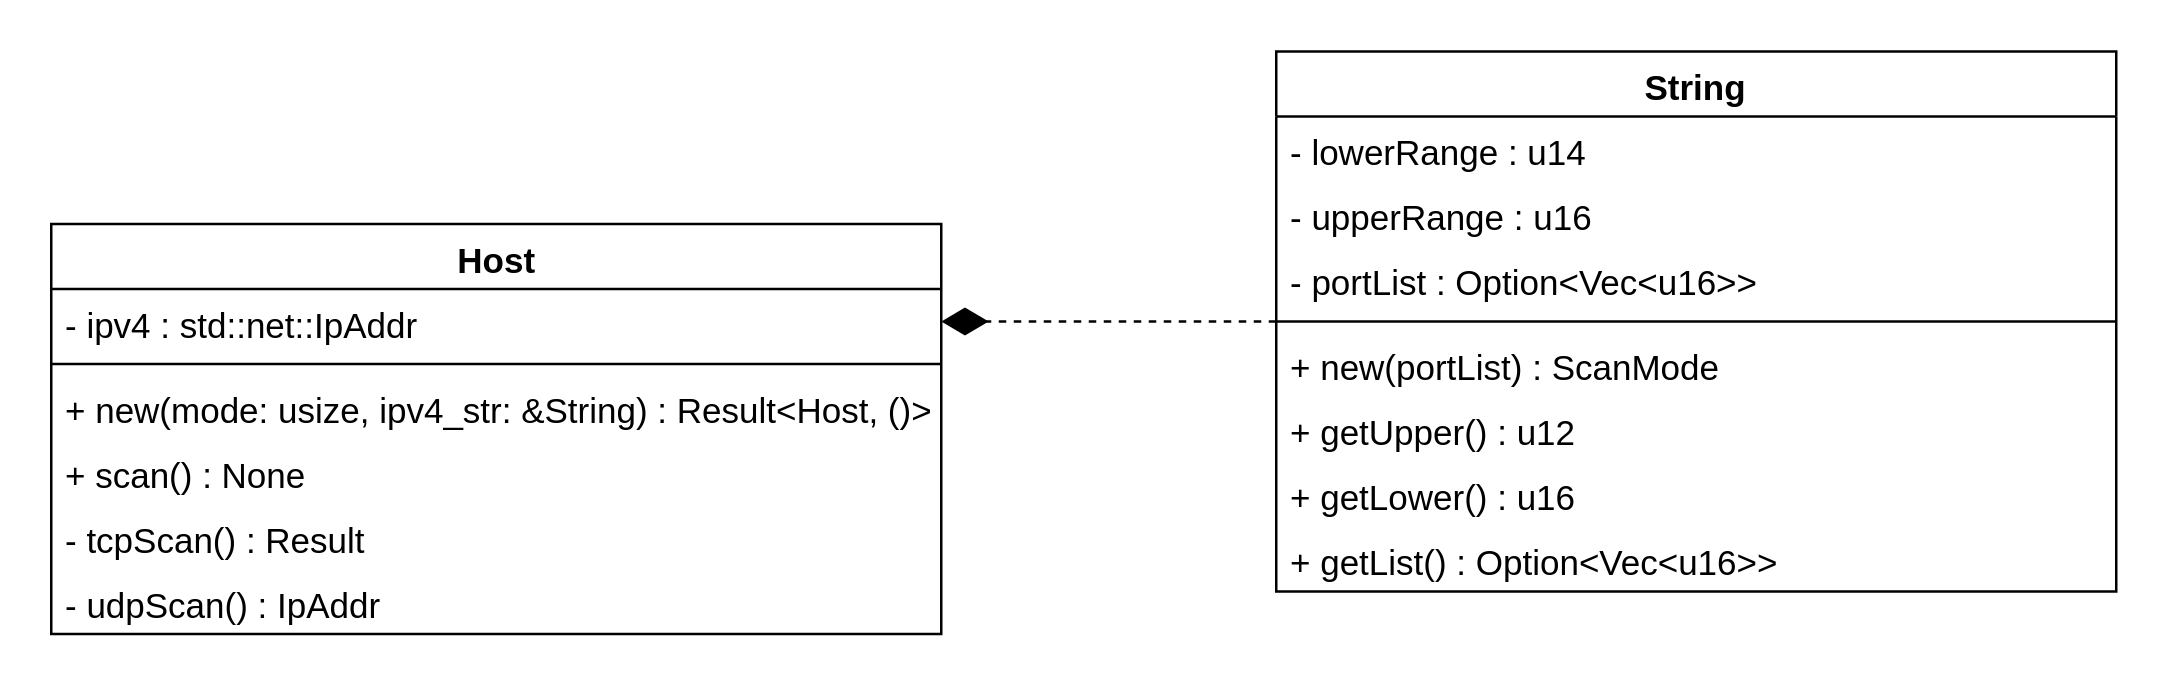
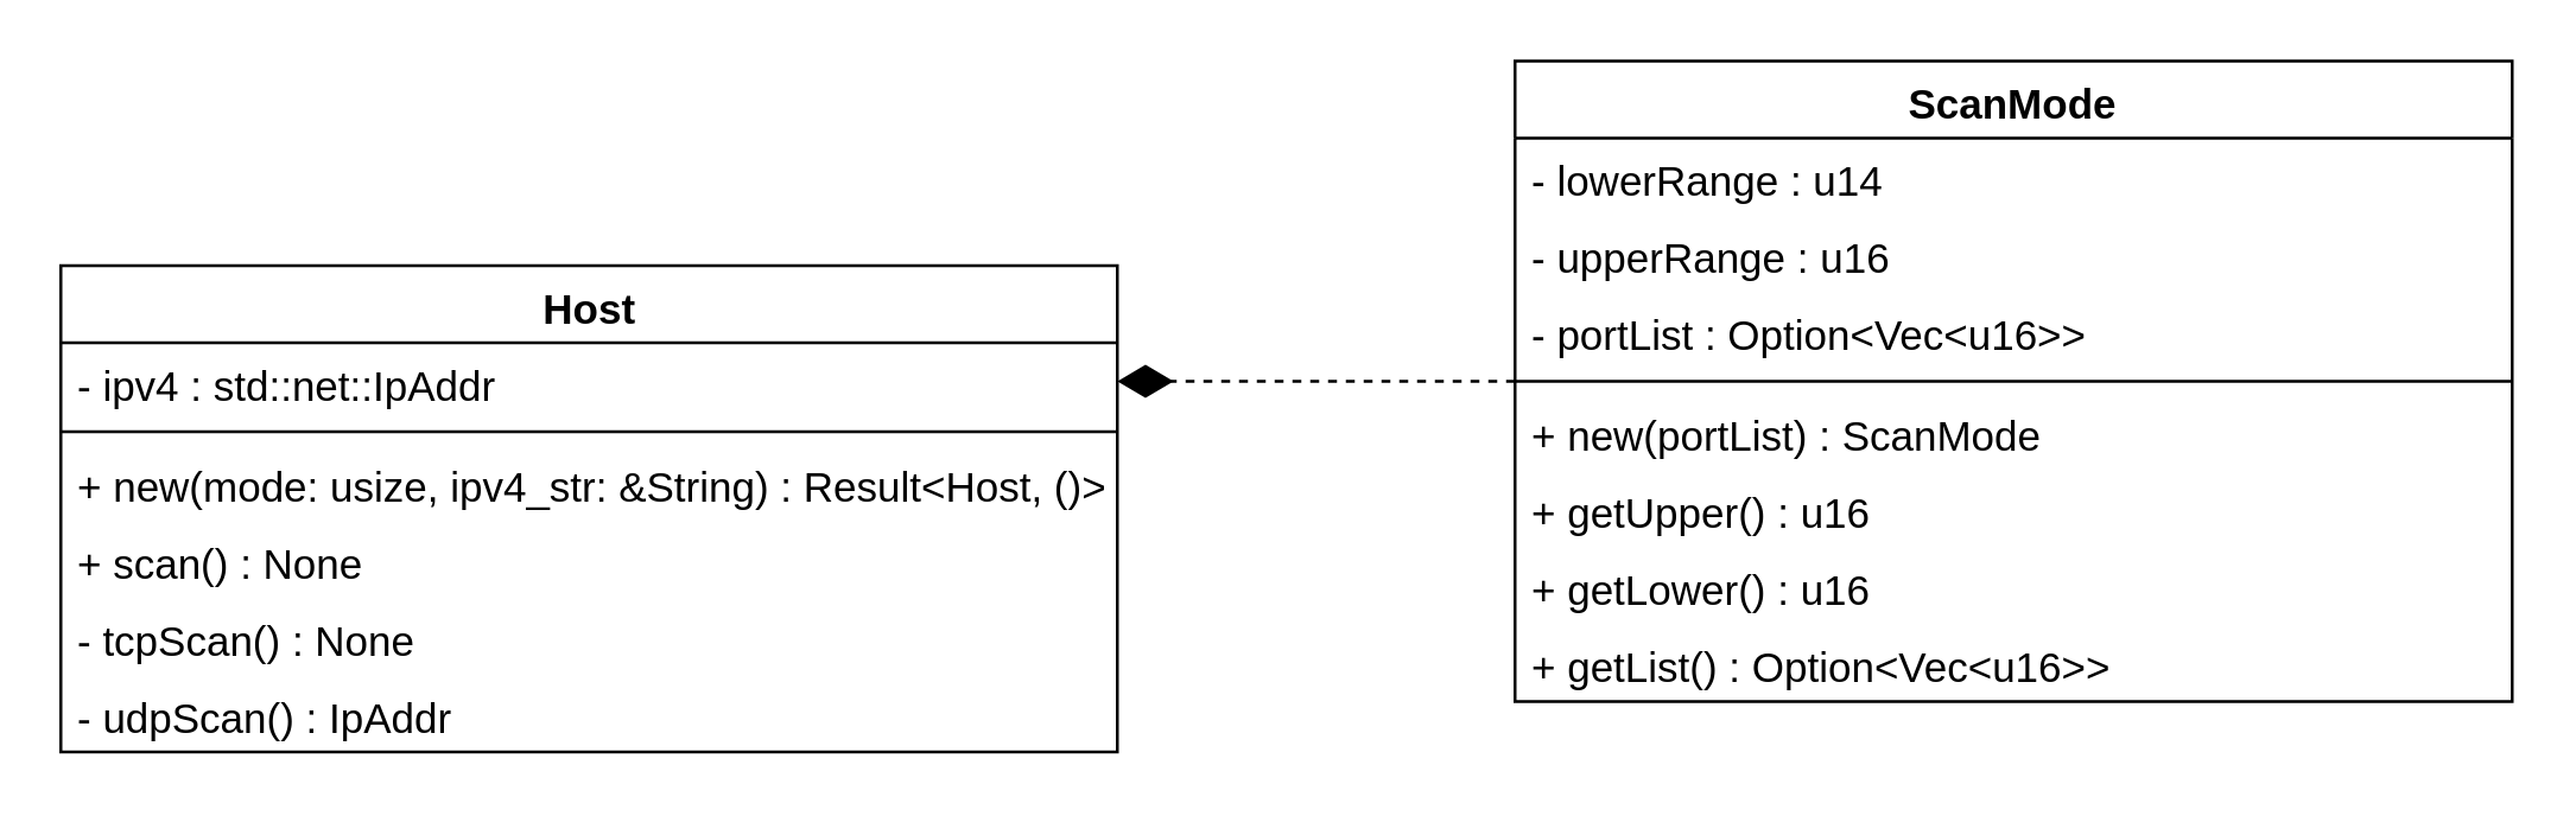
  <mxCell id="0" />
  <mxCell id="1" parent="0" />
  <mxCell id="2" value="Host" style="swimlane;fontStyle=1;align=center;verticalAlign=top;childLayout=stackLayout;horizontal=1;startSize=26;horizontalStack=0;resizeParent=1;resizeParentMax=0;resizeLast=0;collapsible=1;marginBottom=0;strokeColor=default;fontFamily=Helvetica;fontSize=14;fontColor=default;fillColor=none;html=1;" parent="1" vertex="1"><mxGeometry x="20" y="89" width="356" height="164" as="geometry" /></mxCell>
  <mxCell id="3" value="- ipv4 : std::net::IpAddr" style="text;strokeColor=none;fillColor=none;align=left;verticalAlign=top;spacingLeft=4;spacingRight=4;overflow=hidden;rotatable=0;points=[[0,0.5],[1,0.5]];portConstraint=eastwest;fontFamily=Helvetica;fontSize=14;fontColor=default;startSize=26;html=1;" parent="2" vertex="1"><mxGeometry y="26" width="356" height="26" as="geometry" /></mxCell>
  <mxCell id="4" value="" style="line;strokeWidth=1;fillColor=none;align=left;verticalAlign=middle;spacingTop=-1;spacingLeft=3;spacingRight=3;rotatable=0;labelPosition=right;points=[];portConstraint=eastwest;strokeColor=inherit;fontFamily=Helvetica;fontSize=14;fontColor=default;startSize=26;html=1;" parent="2" vertex="1"><mxGeometry y="52" width="356" height="8" as="geometry" /></mxCell>
  <mxCell id="5" value="+ new(mode: usize, ipv4_str: &amp;amp;String) : Result&amp;lt;Host, ()&amp;gt;" style="text;strokeColor=none;fillColor=none;align=left;verticalAlign=top;spacingLeft=4;spacingRight=4;overflow=hidden;rotatable=0;points=[[0,0.5],[1,0.5]];portConstraint=eastwest;fontFamily=Helvetica;fontSize=14;fontColor=default;startSize=26;html=1;" parent="2" vertex="1"><mxGeometry y="60" width="356" height="26" as="geometry" /></mxCell>
  <mxCell id="6" value="+ scan() : None" style="text;strokeColor=none;fillColor=none;align=left;verticalAlign=top;spacingLeft=4;spacingRight=4;overflow=hidden;rotatable=0;points=[[0,0.5],[1,0.5]];portConstraint=eastwest;fontFamily=Helvetica;fontSize=14;fontColor=default;startSize=26;html=1;" parent="2" vertex="1"><mxGeometry y="86" width="356" height="26" as="geometry" /></mxCell>
- <mxCell id="7" value="- tcpScan() : Result" style="text;strokeColor=none;fillColor=none;align=left;verticalAlign=top;spacingLeft=4;spacingRight=4;overflow=hidden;rotatable=0;points=[[0,0.5],[1,0.5]];portConstraint=eastwest;fontFamily=Helvetica;fontSize=14;fontColor=default;startSize=26;html=1;" parent="2" vertex="1"><mxGeometry y="112" width="356" height="26" as="geometry" /></mxCell>
+ <mxCell id="7" value="- tcpScan() : None" style="text;strokeColor=none;fillColor=none;align=left;verticalAlign=top;spacingLeft=4;spacingRight=4;overflow=hidden;rotatable=0;points=[[0,0.5],[1,0.5]];portConstraint=eastwest;fontFamily=Helvetica;fontSize=14;fontColor=default;startSize=26;html=1;" parent="2" vertex="1"><mxGeometry y="112" width="356" height="26" as="geometry" /></mxCell>
  <mxCell id="8" value="- udpScan() : IpAddr" style="text;strokeColor=none;fillColor=none;align=left;verticalAlign=top;spacingLeft=4;spacingRight=4;overflow=hidden;rotatable=0;points=[[0,0.5],[1,0.5]];portConstraint=eastwest;fontFamily=Helvetica;fontSize=14;fontColor=default;startSize=26;html=1;" parent="2" vertex="1"><mxGeometry y="138" width="356" height="26" as="geometry" /></mxCell>
  <mxCell id="9" style="edgeStyle=none;html=1;entryX=1;entryY=0.5;entryDx=0;entryDy=0;endArrow=diamondThin;endFill=1;endSize=16;fontSize=14;dashed=1;" parent="1" source="10" target="3" edge="1"><mxGeometry relative="1" as="geometry" /></mxCell>
- <mxCell id="10" value="String" style="swimlane;fontStyle=1;align=center;verticalAlign=top;childLayout=stackLayout;horizontal=1;startSize=26;horizontalStack=0;resizeParent=1;resizeParentMax=0;resizeLast=0;collapsible=1;marginBottom=0;fontSize=14;" parent="1" vertex="1"><mxGeometry x="510" y="20" width="336" height="216" as="geometry" /></mxCell>
+ <mxCell id="10" value="ScanMode" style="swimlane;fontStyle=1;align=center;verticalAlign=top;childLayout=stackLayout;horizontal=1;startSize=26;horizontalStack=0;resizeParent=1;resizeParentMax=0;resizeLast=0;collapsible=1;marginBottom=0;fontSize=14;" parent="1" vertex="1"><mxGeometry x="510" y="20" width="336" height="216" as="geometry" /></mxCell>
  <mxCell id="11" value="- lowerRange : u14" style="text;strokeColor=none;fillColor=none;align=left;verticalAlign=top;spacingLeft=4;spacingRight=4;overflow=hidden;rotatable=0;points=[[0,0.5],[1,0.5]];portConstraint=eastwest;fontSize=14;" parent="10" vertex="1"><mxGeometry y="26" width="336" height="26" as="geometry" /></mxCell>
  <mxCell id="12" value="- upperRange : u16" style="text;strokeColor=none;fillColor=none;align=left;verticalAlign=top;spacingLeft=4;spacingRight=4;overflow=hidden;rotatable=0;points=[[0,0.5],[1,0.5]];portConstraint=eastwest;fontSize=14;" parent="10" vertex="1"><mxGeometry y="52" width="336" height="26" as="geometry" /></mxCell>
  <mxCell id="13" value="- portList : Option&lt;Vec&lt;u16&gt;&gt;" style="text;strokeColor=none;fillColor=none;align=left;verticalAlign=top;spacingLeft=4;spacingRight=4;overflow=hidden;rotatable=0;points=[[0,0.5],[1,0.5]];portConstraint=eastwest;fontSize=14;" parent="10" vertex="1"><mxGeometry y="78" width="336" height="26" as="geometry" /></mxCell>
  <mxCell id="14" value="" style="line;strokeWidth=1;fillColor=none;align=left;verticalAlign=middle;spacingTop=-1;spacingLeft=3;spacingRight=3;rotatable=0;labelPosition=right;points=[];portConstraint=eastwest;strokeColor=inherit;fontSize=14;" parent="10" vertex="1"><mxGeometry y="104" width="336" height="8" as="geometry" /></mxCell>
  <mxCell id="15" value="+ new(portList) : ScanMode" style="text;strokeColor=none;fillColor=none;align=left;verticalAlign=top;spacingLeft=4;spacingRight=4;overflow=hidden;rotatable=0;points=[[0,0.5],[1,0.5]];portConstraint=eastwest;fontSize=14;" parent="10" vertex="1"><mxGeometry y="112" width="336" height="26" as="geometry" /></mxCell>
- <mxCell id="16" value="+ getUpper() : u12" style="text;strokeColor=none;fillColor=none;align=left;verticalAlign=top;spacingLeft=4;spacingRight=4;overflow=hidden;rotatable=0;points=[[0,0.5],[1,0.5]];portConstraint=eastwest;fontSize=14;" parent="10" vertex="1"><mxGeometry y="138" width="336" height="26" as="geometry" /></mxCell>
+ <mxCell id="16" value="+ getUpper() : u16" style="text;strokeColor=none;fillColor=none;align=left;verticalAlign=top;spacingLeft=4;spacingRight=4;overflow=hidden;rotatable=0;points=[[0,0.5],[1,0.5]];portConstraint=eastwest;fontSize=14;" parent="10" vertex="1"><mxGeometry y="138" width="336" height="26" as="geometry" /></mxCell>
  <mxCell id="17" value="+ getLower() : u16" style="text;strokeColor=none;fillColor=none;align=left;verticalAlign=top;spacingLeft=4;spacingRight=4;overflow=hidden;rotatable=0;points=[[0,0.5],[1,0.5]];portConstraint=eastwest;fontSize=14;" parent="10" vertex="1"><mxGeometry y="164" width="336" height="26" as="geometry" /></mxCell>
  <mxCell id="18" value="+ getList() : Option&lt;Vec&lt;u16&gt;&gt;" style="text;strokeColor=none;fillColor=none;align=left;verticalAlign=top;spacingLeft=4;spacingRight=4;overflow=hidden;rotatable=0;points=[[0,0.5],[1,0.5]];portConstraint=eastwest;fontSize=14;" parent="10" vertex="1"><mxGeometry y="190" width="336" height="26" as="geometry" /></mxCell>
